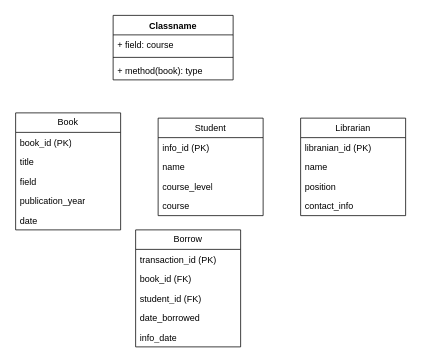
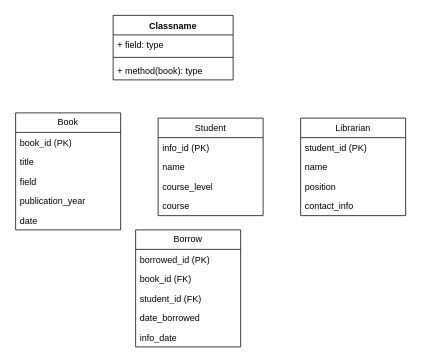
  <mxCell id="0" />
  <mxCell id="1" parent="0" />
  <mxCell id="2" value="Book" style="swimlane;fontStyle=0;childLayout=stackLayout;horizontal=1;startSize=26;fillColor=none;horizontalStack=0;resizeParent=1;resizeParentMax=0;resizeLast=0;collapsible=1;marginBottom=0;whiteSpace=wrap;html=1;" vertex="1" parent="1"><mxGeometry x="20" y="150" width="140" height="156" as="geometry" /></mxCell>
  <mxCell id="3" value="book_id (PK)" style="text;strokeColor=none;fillColor=none;align=left;verticalAlign=top;spacingLeft=4;spacingRight=4;overflow=hidden;rotatable=0;points=[[0,0.5],[1,0.5]];portConstraint=eastwest;whiteSpace=wrap;html=1;" vertex="1" parent="2"><mxGeometry y="26" width="140" height="26" as="geometry" /></mxCell>
  <mxCell id="4" value="title" style="text;strokeColor=none;fillColor=none;align=left;verticalAlign=top;spacingLeft=4;spacingRight=4;overflow=hidden;rotatable=0;points=[[0,0.5],[1,0.5]];portConstraint=eastwest;whiteSpace=wrap;html=1;" vertex="1" parent="2"><mxGeometry y="52" width="140" height="26" as="geometry" /></mxCell>
  <mxCell id="5" value="field" style="text;strokeColor=none;fillColor=none;align=left;verticalAlign=top;spacingLeft=4;spacingRight=4;overflow=hidden;rotatable=0;points=[[0,0.5],[1,0.5]];portConstraint=eastwest;whiteSpace=wrap;html=1;" vertex="1" parent="2"><mxGeometry y="78" width="140" height="26" as="geometry" /></mxCell>
  <mxCell id="6" value="publication_year" style="text;strokeColor=none;fillColor=none;align=left;verticalAlign=top;spacingLeft=4;spacingRight=4;overflow=hidden;rotatable=0;points=[[0,0.5],[1,0.5]];portConstraint=eastwest;whiteSpace=wrap;html=1;" vertex="1" parent="2"><mxGeometry y="104" width="140" height="26" as="geometry" /></mxCell>
  <mxCell id="7" value="date" style="text;strokeColor=none;fillColor=none;align=left;verticalAlign=top;spacingLeft=4;spacingRight=4;overflow=hidden;rotatable=0;points=[[0,0.5],[1,0.5]];portConstraint=eastwest;whiteSpace=wrap;html=1;" vertex="1" parent="2"><mxGeometry y="130" width="140" height="26" as="geometry" /></mxCell>
  <mxCell id="8" value="Student" style="swimlane;fontStyle=0;childLayout=stackLayout;horizontal=1;startSize=26;fillColor=none;horizontalStack=0;resizeParent=1;resizeParentMax=0;resizeLast=0;collapsible=1;marginBottom=0;whiteSpace=wrap;html=1;" vertex="1" parent="1"><mxGeometry x="210" y="157" width="140" height="130" as="geometry" /></mxCell>
  <mxCell id="9" value="info_id (PK)" style="text;strokeColor=none;fillColor=none;align=left;verticalAlign=top;spacingLeft=4;spacingRight=4;overflow=hidden;rotatable=0;points=[[0,0.5],[1,0.5]];portConstraint=eastwest;whiteSpace=wrap;html=1;" vertex="1" parent="8"><mxGeometry y="26" width="140" height="26" as="geometry" /></mxCell>
  <mxCell id="10" value="name" style="text;strokeColor=none;fillColor=none;align=left;verticalAlign=top;spacingLeft=4;spacingRight=4;overflow=hidden;rotatable=0;points=[[0,0.5],[1,0.5]];portConstraint=eastwest;whiteSpace=wrap;html=1;" vertex="1" parent="8"><mxGeometry y="52" width="140" height="26" as="geometry" /></mxCell>
  <mxCell id="11" value="course_level" style="text;strokeColor=none;fillColor=none;align=left;verticalAlign=top;spacingLeft=4;spacingRight=4;overflow=hidden;rotatable=0;points=[[0,0.5],[1,0.5]];portConstraint=eastwest;whiteSpace=wrap;html=1;" vertex="1" parent="8"><mxGeometry y="78" width="140" height="26" as="geometry" /></mxCell>
  <mxCell id="12" value="course" style="text;strokeColor=none;fillColor=none;align=left;verticalAlign=top;spacingLeft=4;spacingRight=4;overflow=hidden;rotatable=0;points=[[0,0.5],[1,0.5]];portConstraint=eastwest;whiteSpace=wrap;html=1;" vertex="1" parent="8"><mxGeometry y="104" width="140" height="26" as="geometry" /></mxCell>
  <mxCell id="13" value="Borrow" style="swimlane;fontStyle=0;childLayout=stackLayout;horizontal=1;startSize=26;fillColor=none;horizontalStack=0;resizeParent=1;resizeParentMax=0;resizeLast=0;collapsible=1;marginBottom=0;whiteSpace=wrap;html=1;" vertex="1" parent="1"><mxGeometry x="180" y="306" width="140" height="156" as="geometry" /></mxCell>
- <mxCell id="14" value="transaction_id (PK)" style="text;strokeColor=none;fillColor=none;align=left;verticalAlign=top;spacingLeft=4;spacingRight=4;overflow=hidden;rotatable=0;points=[[0,0.5],[1,0.5]];portConstraint=eastwest;whiteSpace=wrap;html=1;" vertex="1" parent="13"><mxGeometry y="26" width="140" height="26" as="geometry" /></mxCell>
+ <mxCell id="14" value="borrowed_id (PK)" style="text;strokeColor=none;fillColor=none;align=left;verticalAlign=top;spacingLeft=4;spacingRight=4;overflow=hidden;rotatable=0;points=[[0,0.5],[1,0.5]];portConstraint=eastwest;whiteSpace=wrap;html=1;" vertex="1" parent="13"><mxGeometry y="26" width="140" height="26" as="geometry" /></mxCell>
  <mxCell id="15" value="book_id (FK)" style="text;strokeColor=none;fillColor=none;align=left;verticalAlign=top;spacingLeft=4;spacingRight=4;overflow=hidden;rotatable=0;points=[[0,0.5],[1,0.5]];portConstraint=eastwest;whiteSpace=wrap;html=1;" vertex="1" parent="13"><mxGeometry y="52" width="140" height="26" as="geometry" /></mxCell>
  <mxCell id="16" value="student_id (FK)" style="text;strokeColor=none;fillColor=none;align=left;verticalAlign=top;spacingLeft=4;spacingRight=4;overflow=hidden;rotatable=0;points=[[0,0.5],[1,0.5]];portConstraint=eastwest;whiteSpace=wrap;html=1;" vertex="1" parent="13"><mxGeometry y="78" width="140" height="26" as="geometry" /></mxCell>
  <mxCell id="17" value="date_borrowed" style="text;strokeColor=none;fillColor=none;align=left;verticalAlign=top;spacingLeft=4;spacingRight=4;overflow=hidden;rotatable=0;points=[[0,0.5],[1,0.5]];portConstraint=eastwest;whiteSpace=wrap;html=1;" vertex="1" parent="13"><mxGeometry y="104" width="140" height="26" as="geometry" /></mxCell>
  <mxCell id="18" value="info_date" style="text;strokeColor=none;fillColor=none;align=left;verticalAlign=top;spacingLeft=4;spacingRight=4;overflow=hidden;rotatable=0;points=[[0,0.5],[1,0.5]];portConstraint=eastwest;whiteSpace=wrap;html=1;" vertex="1" parent="13"><mxGeometry y="130" width="140" height="26" as="geometry" /></mxCell>
  <mxCell id="19" value="Librarian" style="swimlane;fontStyle=0;childLayout=stackLayout;horizontal=1;startSize=26;fillColor=none;horizontalStack=0;resizeParent=1;resizeParentMax=0;resizeLast=0;collapsible=1;marginBottom=0;whiteSpace=wrap;html=1;" vertex="1" parent="1"><mxGeometry x="400" y="157" width="140" height="130" as="geometry" /></mxCell>
- <mxCell id="20" value="libranian_id (PK)" style="text;strokeColor=none;fillColor=none;align=left;verticalAlign=top;spacingLeft=4;spacingRight=4;overflow=hidden;rotatable=0;points=[[0,0.5],[1,0.5]];portConstraint=eastwest;whiteSpace=wrap;html=1;" vertex="1" parent="19"><mxGeometry y="26" width="140" height="26" as="geometry" /></mxCell>
+ <mxCell id="20" value="student_id (PK)" style="text;strokeColor=none;fillColor=none;align=left;verticalAlign=top;spacingLeft=4;spacingRight=4;overflow=hidden;rotatable=0;points=[[0,0.5],[1,0.5]];portConstraint=eastwest;whiteSpace=wrap;html=1;" vertex="1" parent="19"><mxGeometry y="26" width="140" height="26" as="geometry" /></mxCell>
  <mxCell id="21" value="name" style="text;strokeColor=none;fillColor=none;align=left;verticalAlign=top;spacingLeft=4;spacingRight=4;overflow=hidden;rotatable=0;points=[[0,0.5],[1,0.5]];portConstraint=eastwest;whiteSpace=wrap;html=1;" vertex="1" parent="19"><mxGeometry y="52" width="140" height="26" as="geometry" /></mxCell>
  <mxCell id="22" value="position&lt;span style=&quot;white-space: pre;&quot;&gt;&#09;&lt;/span&gt;" style="text;strokeColor=none;fillColor=none;align=left;verticalAlign=top;spacingLeft=4;spacingRight=4;overflow=hidden;rotatable=0;points=[[0,0.5],[1,0.5]];portConstraint=eastwest;whiteSpace=wrap;html=1;" vertex="1" parent="19"><mxGeometry y="78" width="140" height="26" as="geometry" /></mxCell>
  <mxCell id="23" value="contact_info" style="text;strokeColor=none;fillColor=none;align=left;verticalAlign=top;spacingLeft=4;spacingRight=4;overflow=hidden;rotatable=0;points=[[0,0.5],[1,0.5]];portConstraint=eastwest;whiteSpace=wrap;html=1;" vertex="1" parent="19"><mxGeometry y="104" width="140" height="26" as="geometry" /></mxCell>
  <mxCell id="24" value="Classname" style="swimlane;fontStyle=1;align=center;verticalAlign=top;childLayout=stackLayout;horizontal=1;startSize=26;horizontalStack=0;resizeParent=1;resizeParentMax=0;resizeLast=0;collapsible=1;marginBottom=0;whiteSpace=wrap;html=1;" vertex="1" parent="1"><mxGeometry x="150" y="20" width="160" height="86" as="geometry" /></mxCell>
- <mxCell id="25" value="+ field: course" style="text;strokeColor=none;fillColor=none;align=left;verticalAlign=top;spacingLeft=4;spacingRight=4;overflow=hidden;rotatable=0;points=[[0,0.5],[1,0.5]];portConstraint=eastwest;whiteSpace=wrap;html=1;" vertex="1" parent="24"><mxGeometry y="26" width="160" height="26" as="geometry" /></mxCell>
+ <mxCell id="25" value="+ field: type" style="text;strokeColor=none;fillColor=none;align=left;verticalAlign=top;spacingLeft=4;spacingRight=4;overflow=hidden;rotatable=0;points=[[0,0.5],[1,0.5]];portConstraint=eastwest;whiteSpace=wrap;html=1;" vertex="1" parent="24"><mxGeometry y="26" width="160" height="26" as="geometry" /></mxCell>
  <mxCell id="26" value="" style="line;strokeWidth=1;fillColor=none;align=left;verticalAlign=middle;spacingTop=-1;spacingLeft=3;spacingRight=3;rotatable=0;labelPosition=right;points=[];portConstraint=eastwest;strokeColor=inherit;" vertex="1" parent="24"><mxGeometry y="52" width="160" height="8" as="geometry" /></mxCell>
  <mxCell id="27" value="+ method(book): type" style="text;strokeColor=none;fillColor=none;align=left;verticalAlign=top;spacingLeft=4;spacingRight=4;overflow=hidden;rotatable=0;points=[[0,0.5],[1,0.5]];portConstraint=eastwest;whiteSpace=wrap;html=1;" vertex="1" parent="24"><mxGeometry y="60" width="160" height="26" as="geometry" /></mxCell>
